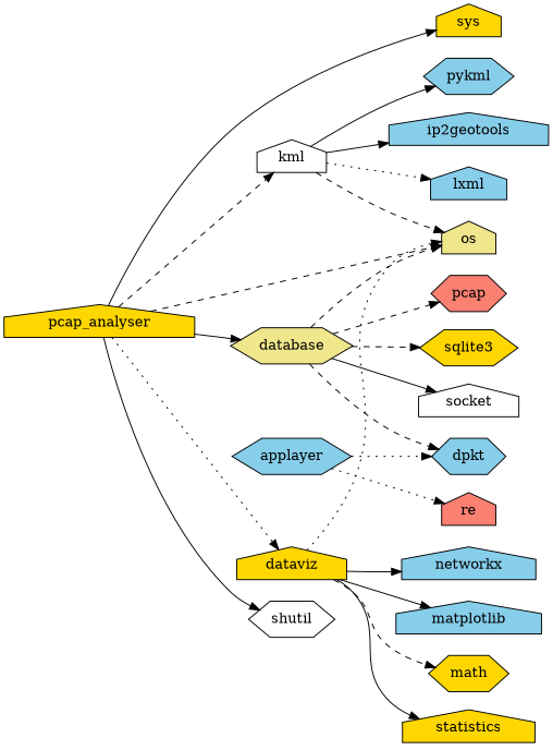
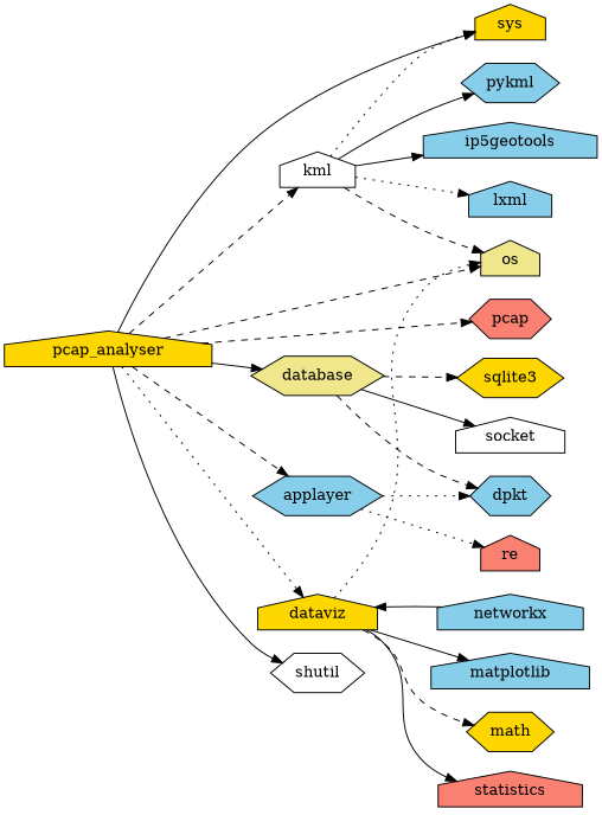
  digraph {
    rankdir=LR
    node [fillcolor=skyblue shape=house style=filled]
    edge [style=solid]
    pcap_analyser [fillcolor=gold]
    sys [fillcolor=gold]
    os [fillcolor=khaki]
    n4 [fillcolor=salmon label=pcap shape=hexagon]
    shutil [fillcolor=white shape=hexagon]
    applayer [shape=hexagon]
    database [fillcolor=khaki shape=hexagon]
    dataviz [fillcolor=gold]
    kml [fillcolor=white]
    re [fillcolor=salmon]
    dpkt [shape=hexagon]
    sqlite3 [fillcolor=gold shape=hexagon]
    socket [fillcolor=white]
    math [fillcolor=gold shape=hexagon]
-   statistics [fillcolor=gold]
+   statistics [fillcolor=salmon]
    networkx
    matplotlib
    pykml [shape=hexagon]
-   ip2geotools
+   ip2geotools [label=ip5geotools]
    lxml
    pcap_analyser -> sys
    pcap_analyser -> os [style=dashed]
-   database -> n4 [style=dashed]
+   pcap_analyser -> n4 [style=dashed]
    pcap_analyser -> shutil
+   pcap_analyser -> applayer [style=dashed]
    pcap_analyser -> database
    pcap_analyser -> dataviz [style=dotted]
    pcap_analyser -> kml [style=dashed]
    applayer -> re [style=dotted]
    applayer -> dpkt [style=dotted]
-   database -> os [style=dashed]
    database -> dpkt [style=dashed]
    database -> sqlite3 [style=dashed]
    database -> socket
    dataviz -> os [style=dotted]
    dataviz -> math [style=dashed]
    dataviz -> statistics
-   dataviz -> networkx
+   networkx -> dataviz
    dataviz -> matplotlib
+   kml -> sys [style=dotted]
    kml -> os [style=dashed]
    kml -> pykml
    kml -> ip2geotools
    kml -> lxml [style=dotted]
  }
